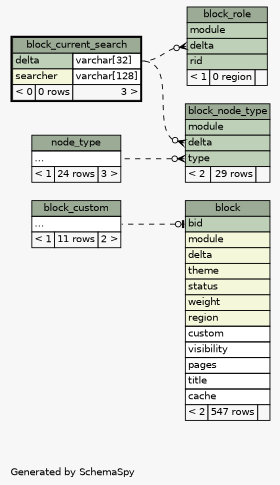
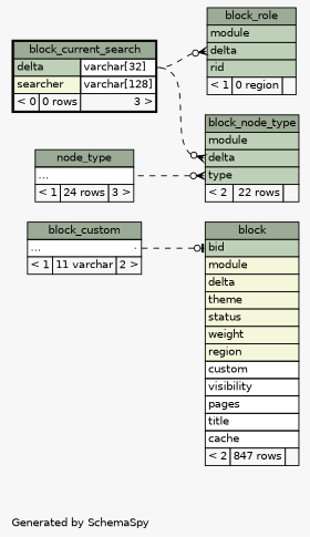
  digraph {
    bgcolor="#f7f7f7"
    fontname=Helvetica
    fontsize=11
    label="\nGenerated by SchemaSpy"
    labeljust=l
    nodesep=0.18
    rankdir=RL
    ranksep=0.46
    node [fontname=Helvetica fontsize=11 shape=plaintext]
    edge [arrowhead=none arrowsize=0.8 arrowtail=crowodot dir=back headport="elipses:e" style=dashed tailport="delta:w"]
-   n1 [label=<     <TABLE BORDER="0" CELLBORDER="1" CELLSPACING="0" BGCOLOR="#ffffff">       <TR><TD COLSPAN="3" BGCOLOR="#9bab96" ALIGN="CENTER">block</TD></TR>       <TR><TD PORT="bid" COLSPAN="3" BGCOLOR="#bed1b8" ALIGN="LEFT">bid</TD></TR>       <TR><TD PORT="module" COLSPAN="3" BGCOLOR="#f4f7da" ALIGN="LEFT">module</TD></TR>       <TR><TD PORT="delta" COLSPAN="3" BGCOLOR="#f4f7da" ALIGN="LEFT">delta</TD></TR>       <TR><TD PORT="theme" COLSPAN="3" BGCOLOR="#f4f7da" ALIGN="LEFT">theme</TD></TR>       <TR><TD PORT="status" COLSPAN="3" BGCOLOR="#f4f7da" ALIGN="LEFT">status</TD></TR>       <TR><TD PORT="weight" COLSPAN="3" BGCOLOR="#f4f7da" ALIGN="LEFT">weight</TD></TR>       <TR><TD PORT="region" COLSPAN="3" BGCOLOR="#f4f7da" ALIGN="LEFT">region</TD></TR>       <TR><TD PORT="custom" COLSPAN="3" ALIGN="LEFT">custom</TD></TR>       <TR><TD PORT="visibility" COLSPAN="3" ALIGN="LEFT">visibility</TD></TR>       <TR><TD PORT="pages" COLSPAN="3" ALIGN="LEFT">pages</TD></TR>       <TR><TD PORT="title" COLSPAN="3" ALIGN="LEFT">title</TD></TR>       <TR><TD PORT="cache" COLSPAN="3" ALIGN="LEFT">cache</TD></TR>       <TR><TD ALIGN="LEFT" BGCOLOR="#f7f7f7">&lt; 2</TD><TD ALIGN="RIGHT" BGCOLOR="#f7f7f7">547 rows</TD><TD ALIGN="RIGHT" BGCOLOR="#f7f7f7">  </TD></TR>     </TABLE>>]
-   n2 [label=<     <TABLE BORDER="0" CELLBORDER="1" CELLSPACING="0" BGCOLOR="#ffffff">       <TR><TD COLSPAN="3" BGCOLOR="#9bab96" ALIGN="CENTER">block_custom</TD></TR>       <TR><TD PORT="elipses" COLSPAN="3" ALIGN="LEFT">...</TD></TR>       <TR><TD ALIGN="LEFT" BGCOLOR="#f7f7f7">&lt; 1</TD><TD ALIGN="RIGHT" BGCOLOR="#f7f7f7">11 rows</TD><TD ALIGN="RIGHT" BGCOLOR="#f7f7f7">2 &gt;</TD></TR>     </TABLE>>]
+   n1 [label=<     <TABLE BORDER="0" CELLBORDER="1" CELLSPACING="0" BGCOLOR="#ffffff">       <TR><TD COLSPAN="3" BGCOLOR="#9bab96" ALIGN="CENTER">block</TD></TR>       <TR><TD PORT="bid" COLSPAN="3" BGCOLOR="#bed1b8" ALIGN="LEFT">bid</TD></TR>       <TR><TD PORT="module" COLSPAN="3" BGCOLOR="#f4f7da" ALIGN="LEFT">module</TD></TR>       <TR><TD PORT="delta" COLSPAN="3" BGCOLOR="#f4f7da" ALIGN="LEFT">delta</TD></TR>       <TR><TD PORT="theme" COLSPAN="3" BGCOLOR="#f4f7da" ALIGN="LEFT">theme</TD></TR>       <TR><TD PORT="status" COLSPAN="3" BGCOLOR="#f4f7da" ALIGN="LEFT">status</TD></TR>       <TR><TD PORT="weight" COLSPAN="3" BGCOLOR="#f4f7da" ALIGN="LEFT">weight</TD></TR>       <TR><TD PORT="region" COLSPAN="3" BGCOLOR="#f4f7da" ALIGN="LEFT">region</TD></TR>       <TR><TD PORT="custom" COLSPAN="3" ALIGN="LEFT">custom</TD></TR>       <TR><TD PORT="visibility" COLSPAN="3" ALIGN="LEFT">visibility</TD></TR>       <TR><TD PORT="pages" COLSPAN="3" ALIGN="LEFT">pages</TD></TR>       <TR><TD PORT="title" COLSPAN="3" ALIGN="LEFT">title</TD></TR>       <TR><TD PORT="cache" COLSPAN="3" ALIGN="LEFT">cache</TD></TR>       <TR><TD ALIGN="LEFT" BGCOLOR="#f7f7f7">&lt; 2</TD><TD ALIGN="RIGHT" BGCOLOR="#f7f7f7">847 rows</TD><TD ALIGN="RIGHT" BGCOLOR="#f7f7f7">  </TD></TR>     </TABLE>>]
+   n2 [label=<     <TABLE BORDER="0" CELLBORDER="1" CELLSPACING="0" BGCOLOR="#ffffff">       <TR><TD COLSPAN="3" BGCOLOR="#9bab96" ALIGN="CENTER">block_custom</TD></TR>       <TR><TD PORT="elipses" COLSPAN="3" ALIGN="LEFT">...</TD></TR>       <TR><TD ALIGN="LEFT" BGCOLOR="#f7f7f7">&lt; 1</TD><TD ALIGN="RIGHT" BGCOLOR="#f7f7f7">11 varchar</TD><TD ALIGN="RIGHT" BGCOLOR="#f7f7f7">2 &gt;</TD></TR>     </TABLE>>]
    n3 [label=<     <TABLE BORDER="2" CELLBORDER="1" CELLSPACING="0" BGCOLOR="#ffffff">       <TR><TD COLSPAN="3" BGCOLOR="#9bab96" ALIGN="CENTER">block_current_search</TD></TR>       <TR><TD PORT="delta" COLSPAN="2" BGCOLOR="#bed1b8" ALIGN="LEFT">delta</TD><TD PORT="delta.type" ALIGN="LEFT">varchar[32]</TD></TR>       <TR><TD PORT="searcher" COLSPAN="2" BGCOLOR="#f4f7da" ALIGN="LEFT">searcher</TD><TD PORT="searcher.type" ALIGN="LEFT">varchar[128]</TD></TR>       <TR><TD ALIGN="LEFT" BGCOLOR="#f7f7f7">&lt; 0</TD><TD ALIGN="RIGHT" BGCOLOR="#f7f7f7">0 rows</TD><TD ALIGN="RIGHT" BGCOLOR="#f7f7f7">3 &gt;</TD></TR>     </TABLE>>]
-   n4 [label=<     <TABLE BORDER="0" CELLBORDER="1" CELLSPACING="0" BGCOLOR="#ffffff">       <TR><TD COLSPAN="3" BGCOLOR="#9bab96" ALIGN="CENTER">block_node_type</TD></TR>       <TR><TD PORT="module" COLSPAN="3" BGCOLOR="#bed1b8" ALIGN="LEFT">module</TD></TR>       <TR><TD PORT="delta" COLSPAN="3" BGCOLOR="#bed1b8" ALIGN="LEFT">delta</TD></TR>       <TR><TD PORT="type" COLSPAN="3" BGCOLOR="#bed1b8" ALIGN="LEFT">type</TD></TR>       <TR><TD ALIGN="LEFT" BGCOLOR="#f7f7f7">&lt; 2</TD><TD ALIGN="RIGHT" BGCOLOR="#f7f7f7">29 rows</TD><TD ALIGN="RIGHT" BGCOLOR="#f7f7f7">  </TD></TR>     </TABLE>>]
+   n4 [label=<     <TABLE BORDER="0" CELLBORDER="1" CELLSPACING="0" BGCOLOR="#ffffff">       <TR><TD COLSPAN="3" BGCOLOR="#9bab96" ALIGN="CENTER">block_node_type</TD></TR>       <TR><TD PORT="module" COLSPAN="3" BGCOLOR="#bed1b8" ALIGN="LEFT">module</TD></TR>       <TR><TD PORT="delta" COLSPAN="3" BGCOLOR="#bed1b8" ALIGN="LEFT">delta</TD></TR>       <TR><TD PORT="type" COLSPAN="3" BGCOLOR="#bed1b8" ALIGN="LEFT">type</TD></TR>       <TR><TD ALIGN="LEFT" BGCOLOR="#f7f7f7">&lt; 2</TD><TD ALIGN="RIGHT" BGCOLOR="#f7f7f7">22 rows</TD><TD ALIGN="RIGHT" BGCOLOR="#f7f7f7">  </TD></TR>     </TABLE>>]
    n5 [label=<     <TABLE BORDER="0" CELLBORDER="1" CELLSPACING="0" BGCOLOR="#ffffff">       <TR><TD COLSPAN="3" BGCOLOR="#9bab96" ALIGN="CENTER">node_type</TD></TR>       <TR><TD PORT="elipses" COLSPAN="3" ALIGN="LEFT">...</TD></TR>       <TR><TD ALIGN="LEFT" BGCOLOR="#f7f7f7">&lt; 1</TD><TD ALIGN="RIGHT" BGCOLOR="#f7f7f7">24 rows</TD><TD ALIGN="RIGHT" BGCOLOR="#f7f7f7">3 &gt;</TD></TR>     </TABLE>>]
    n6 [label=<     <TABLE BORDER="0" CELLBORDER="1" CELLSPACING="0" BGCOLOR="#ffffff">       <TR><TD COLSPAN="3" BGCOLOR="#9bab96" ALIGN="CENTER">block_role</TD></TR>       <TR><TD PORT="module" COLSPAN="3" BGCOLOR="#bed1b8" ALIGN="LEFT">module</TD></TR>       <TR><TD PORT="delta" COLSPAN="3" BGCOLOR="#bed1b8" ALIGN="LEFT">delta</TD></TR>       <TR><TD PORT="rid" COLSPAN="3" BGCOLOR="#bed1b8" ALIGN="LEFT">rid</TD></TR>       <TR><TD ALIGN="LEFT" BGCOLOR="#f7f7f7">&lt; 1</TD><TD ALIGN="RIGHT" BGCOLOR="#f7f7f7">0 region</TD><TD ALIGN="RIGHT" BGCOLOR="#f7f7f7">  </TD></TR>     </TABLE>>]
    n1 -> n2 [arrowtail=teeodot tailport="bid:w"]
    n4 -> n3 [headport="delta.type:e"]
    n4 -> n5 [tailport="type:w"]
    n6 -> n3 [headport="delta.type:e"]
  }
